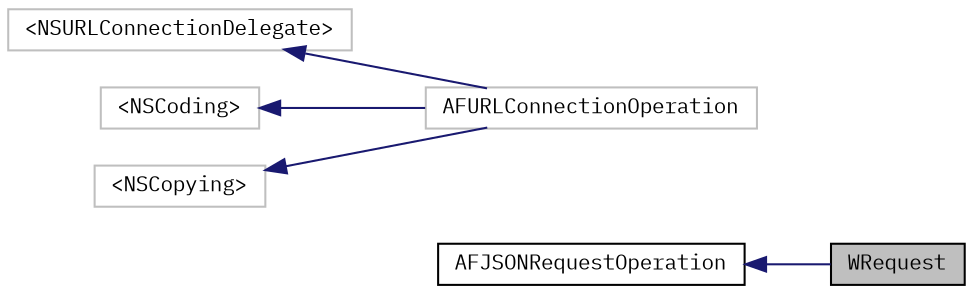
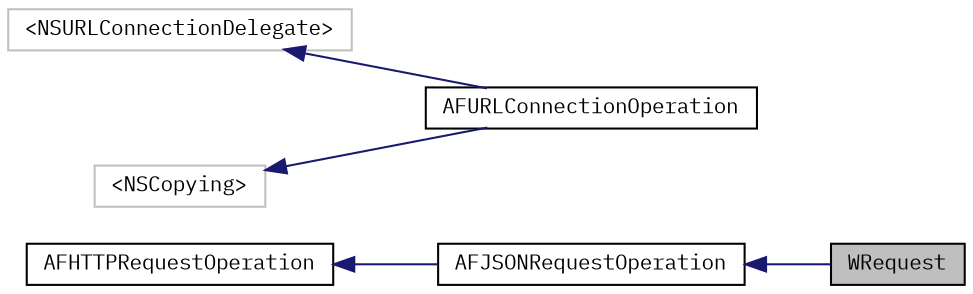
  digraph {
    fontname="IBM Plex Mono"
    rankdir=LR
    node [color=black fillcolor=white fontname="IBM Plex Mono" fontsize=10 shape=record style=filled]
    edge [color=midnightblue dir=back fontname="IBM Plex Mono" fontsize=10 labelfontname=Helvetica labelfontsize=10 style=solid]
    n1 [fillcolor=grey75 fontcolor=black height=0.2 label=WRequest width=0.4]
    n2 [height=0.2 label=AFJSONRequestOperation width=0.4]
-   n4 [color=grey75 height=0.2 label=AFURLConnectionOperation width=0.4]
+   n3 [height=0.2 label=AFHTTPRequestOperation width=0.4]
+   n4 [height=0.2 label=AFURLConnectionOperation width=0.4]
    n5 [color=grey75 height=0.2 label="\<NSURLConnectionDelegate\>" width=0.4]
-   n6 [color=grey75 height=0.2 label="\<NSCoding\>" width=0.4]
    n7 [color=grey75 height=0.2 label="\<NSCopying\>" width=0.4]
    n2 -> n1
+   n3 -> n2
    n5 -> n4
-   n6 -> n4
    n7 -> n4
  }
